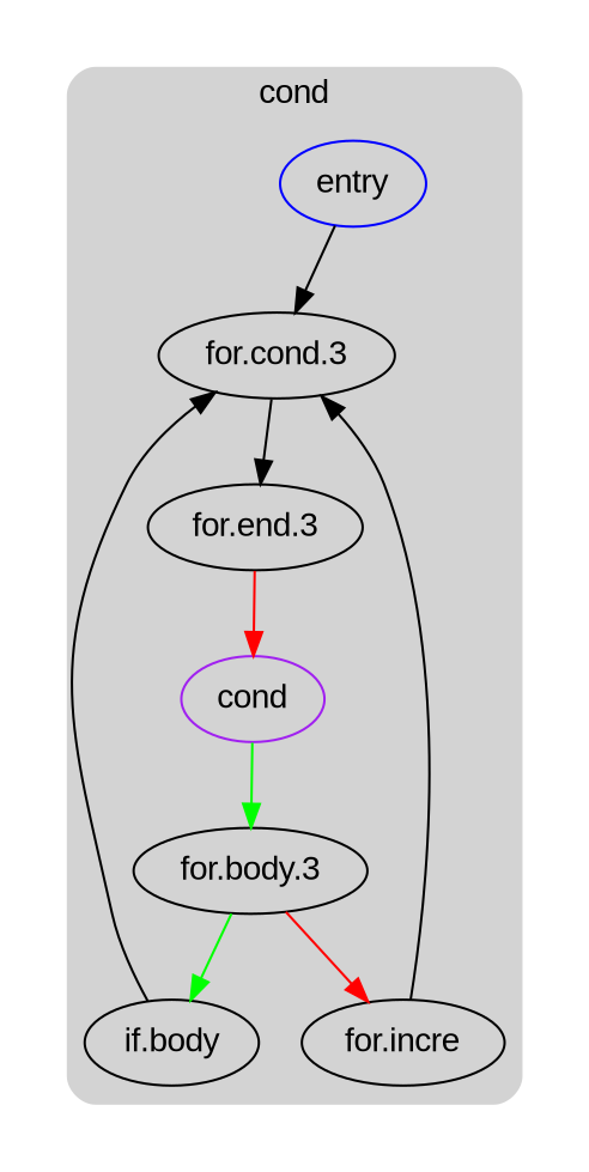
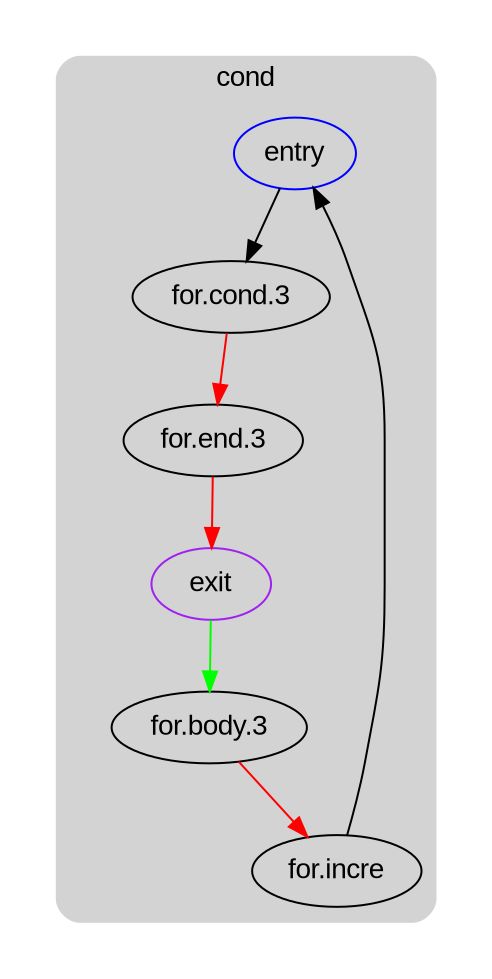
  digraph {
    compound=true
    fontname="Liberation Sans"
    node [fontname="Liberation Sans" shape=oval]
    edge [fontname="Liberation Sans"]
    n1 [color=blue label=entry rank=source]
    n2 [label="for.cond.3"]
    n3 [label="for.body.3"]
    n4 [label="for.end.3"]
-   n5 [label="if.body"]
    n6 [label="for.incre"]
-   n7 [color=purple label=cond rank=sink shape=""]
+   n7 [color=purple label=exit rank=sink shape=""]
    subgraph cluster_1 {
      peripheries=0
      subgraph cluster_2 {
        peripheries=0
        subgraph cluster_3 {
          bgcolor=lightgray
          color=darkgray
          label=cond
          peripheries=0
          style=rounded
          n1
          n2
          n3
          n4
-         n5
          n6
          n7
        }
      }
    }
    n1 -> n2
-   n2 -> n4 [color=black]
-   n3 -> n5 [color=green]
+   n2 -> n4 [color=red]
    n3 -> n6 [color=red]
    n4 -> n7 [color=red]
-   n5 -> n2
-   n6 -> n2
+   n6 -> n1
    n7 -> n3 [color=green]
  }
